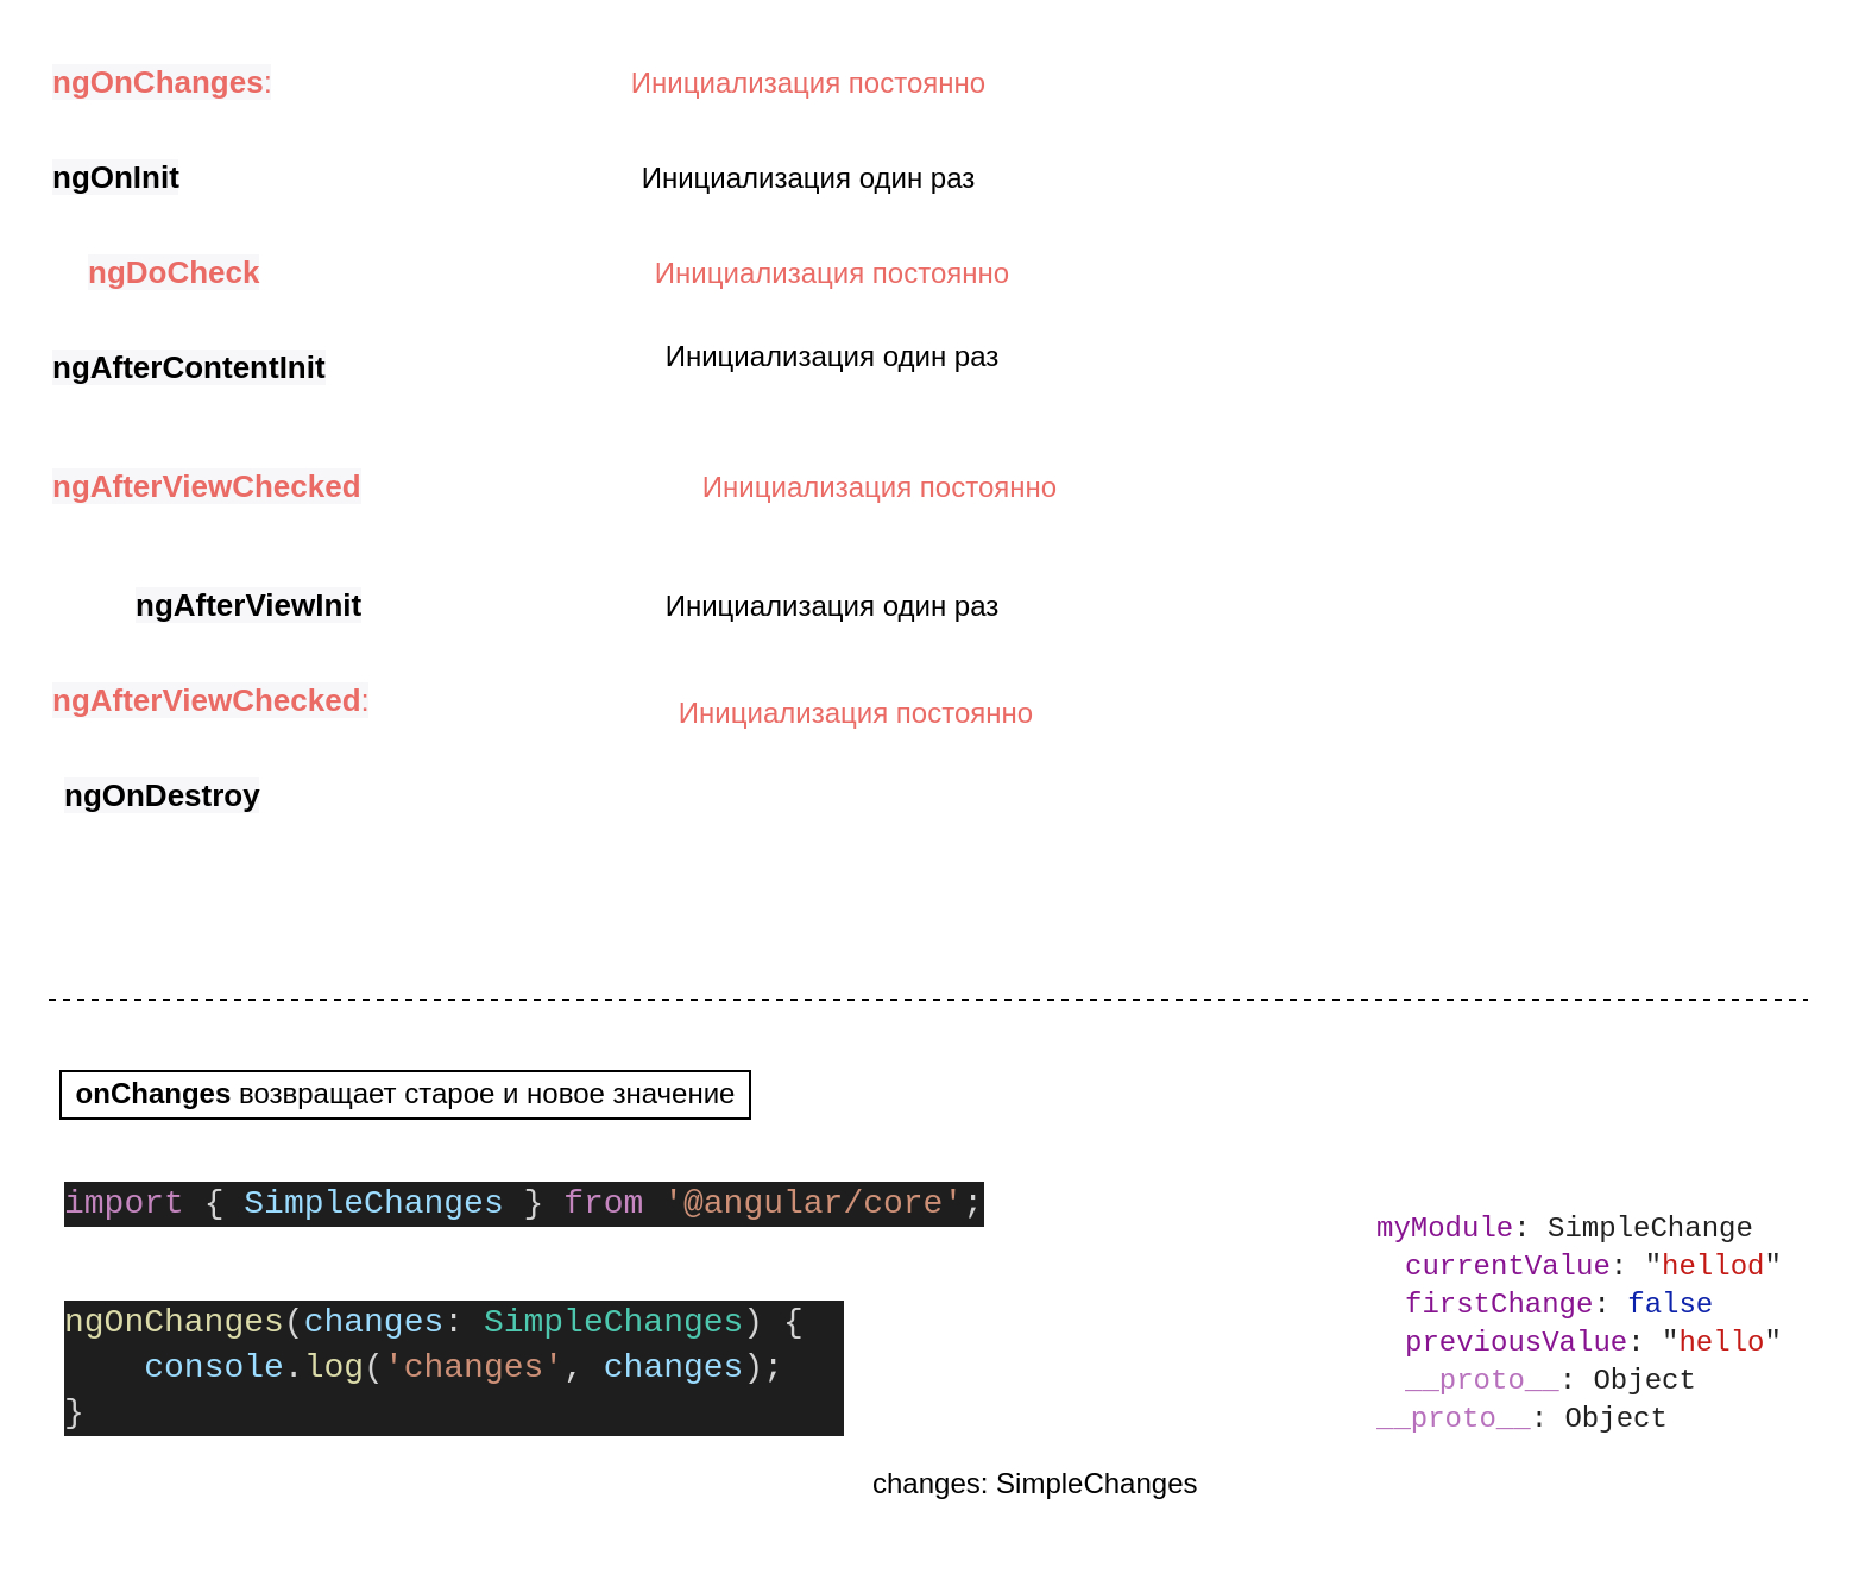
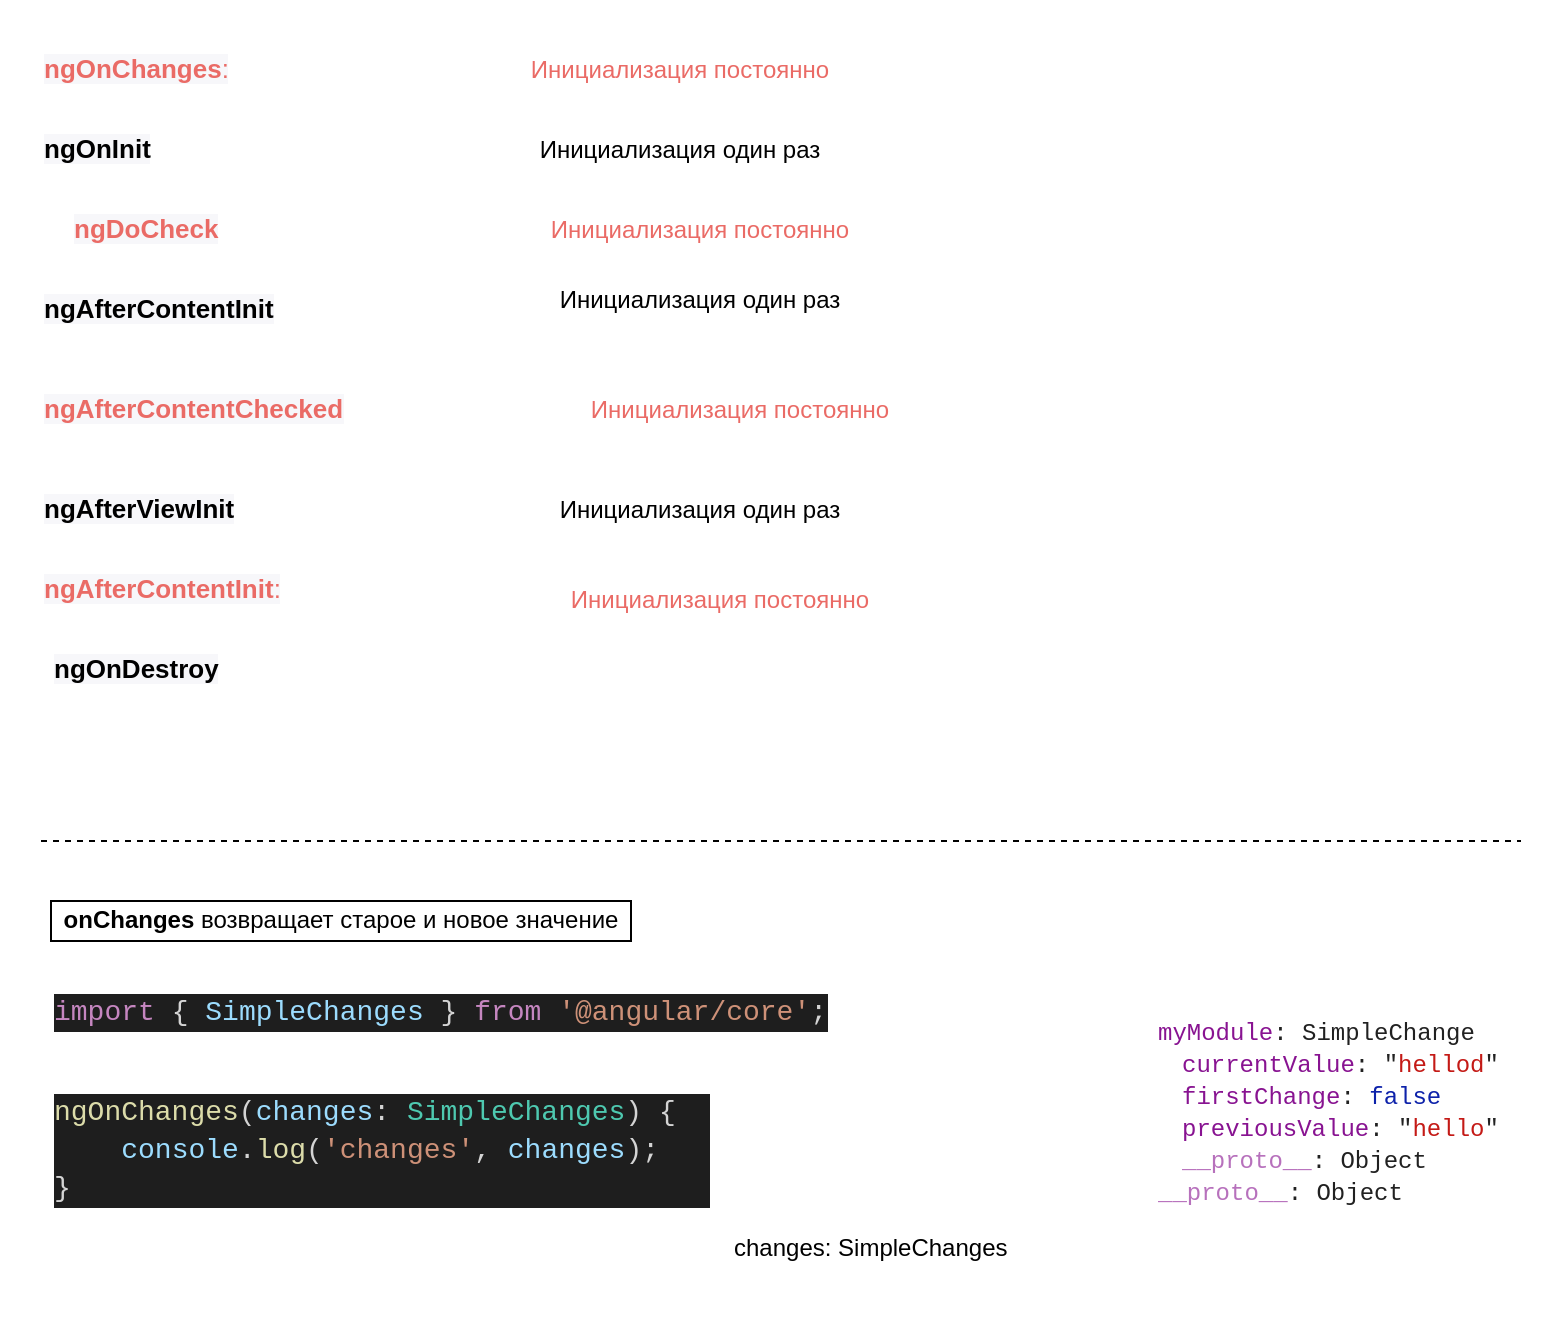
  <mxCell id="0" />
  <mxCell id="1" parent="0" />
  <mxCell id="2" value="&lt;font color=&quot;#ea6b66&quot;&gt;&lt;span class=&quot;b&quot; style=&quot;font-weight: bold ; font-family: &amp;#34;verdana&amp;#34; , &amp;#34;arial&amp;#34; , &amp;#34;helvetica&amp;#34; , sans-serif ; font-size: 13px ; font-style: normal ; letter-spacing: normal ; text-align: left ; text-indent: 0px ; text-transform: none ; word-spacing: 0px ; background-color: rgb(247 , 247 , 250)&quot;&gt;ngOnChanges&lt;/span&gt;&lt;span style=&quot;font-family: &amp;#34;verdana&amp;#34; , &amp;#34;arial&amp;#34; , &amp;#34;helvetica&amp;#34; , sans-serif ; font-size: 13px ; font-style: normal ; font-weight: 400 ; letter-spacing: normal ; text-align: left ; text-indent: 0px ; text-transform: none ; word-spacing: 0px ; background-color: rgb(247 , 247 , 250) ; display: inline ; float: none&quot;&gt;:&lt;/span&gt;&lt;/font&gt;" style="text;whiteSpace=wrap;html=1;" parent="1" vertex="1"><mxGeometry x="20" y="20" width="130" height="30" as="geometry" /></mxCell>
  <mxCell id="3" value="&lt;span style=&quot;color: rgb(0, 0, 0); font-family: verdana, arial, helvetica, sans-serif; font-size: 13px; font-style: normal; font-weight: 700; letter-spacing: normal; text-align: left; text-indent: 0px; text-transform: none; word-spacing: 0px; background-color: rgb(247, 247, 250); display: inline; float: none;&quot;&gt;ngOnInit&lt;/span&gt;" style="text;whiteSpace=wrap;html=1;" parent="1" vertex="1"><mxGeometry x="20" y="60" width="90" height="30" as="geometry" /></mxCell>
  <mxCell id="4" value="&lt;span style=&quot;font-family: &amp;#34;verdana&amp;#34; , &amp;#34;arial&amp;#34; , &amp;#34;helvetica&amp;#34; , sans-serif ; font-size: 13px ; font-style: normal ; font-weight: 700 ; letter-spacing: normal ; text-align: left ; text-indent: 0px ; text-transform: none ; word-spacing: 0px ; background-color: rgb(247 , 247 , 250) ; display: inline ; float: none&quot;&gt;&lt;font color=&quot;#ea6b66&quot;&gt;ngDoCheck&lt;/font&gt;&lt;/span&gt;" style="text;whiteSpace=wrap;html=1;" parent="1" vertex="1"><mxGeometry x="35" y="100" width="110" height="30" as="geometry" /></mxCell>
  <mxCell id="5" value="&lt;span style=&quot;color: rgb(0, 0, 0); font-family: verdana, arial, helvetica, sans-serif; font-size: 13px; font-style: normal; font-weight: 700; letter-spacing: normal; text-align: left; text-indent: 0px; text-transform: none; word-spacing: 0px; background-color: rgb(247, 247, 250); display: inline; float: none;&quot;&gt;ngAfterContentInit&lt;/span&gt;" style="text;whiteSpace=wrap;html=1;" parent="1" vertex="1"><mxGeometry x="20" y="140" width="160" height="30" as="geometry" /></mxCell>
- <mxCell id="6" value="&lt;span style=&quot;font-family: &amp;#34;verdana&amp;#34; , &amp;#34;arial&amp;#34; , &amp;#34;helvetica&amp;#34; , sans-serif ; font-size: 13px ; font-style: normal ; font-weight: 700 ; letter-spacing: normal ; text-align: left ; text-indent: 0px ; text-transform: none ; word-spacing: 0px ; background-color: rgb(247 , 247 , 250) ; display: inline ; float: none&quot;&gt;&lt;font color=&quot;#ea6b66&quot;&gt;ngAfterViewChecked&lt;/font&gt;&lt;/span&gt;" style="text;whiteSpace=wrap;html=1;" parent="1" vertex="1"><mxGeometry x="20" y="190" width="200" height="30" as="geometry" /></mxCell>
- <mxCell id="7" value="&lt;span style=&quot;color: rgb(0, 0, 0); font-family: verdana, arial, helvetica, sans-serif; font-size: 13px; font-style: normal; font-weight: 700; letter-spacing: normal; text-align: left; text-indent: 0px; text-transform: none; word-spacing: 0px; background-color: rgb(247, 247, 250); display: inline; float: none;&quot;&gt;ngAfterViewInit&lt;/span&gt;" style="text;whiteSpace=wrap;html=1;" parent="1" vertex="1"><mxGeometry x="55" y="240" width="140" height="30" as="geometry" /></mxCell>
- <mxCell id="8" value="&lt;font color=&quot;#ea6b66&quot;&gt;&lt;span class=&quot;b&quot; style=&quot;font-weight: bold ; font-family: &amp;#34;verdana&amp;#34; , &amp;#34;arial&amp;#34; , &amp;#34;helvetica&amp;#34; , sans-serif ; font-size: 13px ; font-style: normal ; letter-spacing: normal ; text-align: left ; text-indent: 0px ; text-transform: none ; word-spacing: 0px ; background-color: rgb(247 , 247 , 250)&quot;&gt;ngAfterViewChecked&lt;/span&gt;&lt;span style=&quot;font-family: &amp;#34;verdana&amp;#34; , &amp;#34;arial&amp;#34; , &amp;#34;helvetica&amp;#34; , sans-serif ; font-size: 13px ; font-style: normal ; font-weight: 400 ; letter-spacing: normal ; text-align: left ; text-indent: 0px ; text-transform: none ; word-spacing: 0px ; background-color: rgb(247 , 247 , 250) ; display: inline ; float: none&quot;&gt;:&lt;/span&gt;&lt;/font&gt;" style="text;whiteSpace=wrap;html=1;" parent="1" vertex="1"><mxGeometry x="20" y="280" width="180" height="30" as="geometry" /></mxCell>
+ <mxCell id="6" value="&lt;span style=&quot;font-family: &amp;#34;verdana&amp;#34; , &amp;#34;arial&amp;#34; , &amp;#34;helvetica&amp;#34; , sans-serif ; font-size: 13px ; font-style: normal ; font-weight: 700 ; letter-spacing: normal ; text-align: left ; text-indent: 0px ; text-transform: none ; word-spacing: 0px ; background-color: rgb(247 , 247 , 250) ; display: inline ; float: none&quot;&gt;&lt;font color=&quot;#ea6b66&quot;&gt;ngAfterContentChecked&lt;/font&gt;&lt;/span&gt;" style="text;whiteSpace=wrap;html=1;" parent="1" vertex="1"><mxGeometry x="20" y="190" width="200" height="30" as="geometry" /></mxCell>
+ <mxCell id="7" value="&lt;span style=&quot;color: rgb(0, 0, 0); font-family: verdana, arial, helvetica, sans-serif; font-size: 13px; font-style: normal; font-weight: 700; letter-spacing: normal; text-align: left; text-indent: 0px; text-transform: none; word-spacing: 0px; background-color: rgb(247, 247, 250); display: inline; float: none;&quot;&gt;ngAfterViewInit&lt;/span&gt;" style="text;whiteSpace=wrap;html=1;" parent="1" vertex="1"><mxGeometry x="20" y="240" width="140" height="30" as="geometry" /></mxCell>
+ <mxCell id="8" value="&lt;font color=&quot;#ea6b66&quot;&gt;&lt;span class=&quot;b&quot; style=&quot;font-weight: bold ; font-family: &amp;#34;verdana&amp;#34; , &amp;#34;arial&amp;#34; , &amp;#34;helvetica&amp;#34; , sans-serif ; font-size: 13px ; font-style: normal ; letter-spacing: normal ; text-align: left ; text-indent: 0px ; text-transform: none ; word-spacing: 0px ; background-color: rgb(247 , 247 , 250)&quot;&gt;ngAfterContentInit&lt;/span&gt;&lt;span style=&quot;font-family: &amp;#34;verdana&amp;#34; , &amp;#34;arial&amp;#34; , &amp;#34;helvetica&amp;#34; , sans-serif ; font-size: 13px ; font-style: normal ; font-weight: 400 ; letter-spacing: normal ; text-align: left ; text-indent: 0px ; text-transform: none ; word-spacing: 0px ; background-color: rgb(247 , 247 , 250) ; display: inline ; float: none&quot;&gt;:&lt;/span&gt;&lt;/font&gt;" style="text;whiteSpace=wrap;html=1;" parent="1" vertex="1"><mxGeometry x="20" y="280" width="180" height="30" as="geometry" /></mxCell>
  <mxCell id="9" value="&lt;span style=&quot;color: rgb(0, 0, 0); font-family: verdana, arial, helvetica, sans-serif; font-size: 13px; font-style: normal; font-weight: 700; letter-spacing: normal; text-align: left; text-indent: 0px; text-transform: none; word-spacing: 0px; background-color: rgb(247, 247, 250); display: inline; float: none;&quot;&gt;ngOnDestroy&lt;/span&gt;" style="text;whiteSpace=wrap;html=1;" parent="1" vertex="1"><mxGeometry x="25" y="320" width="120" height="30" as="geometry" /></mxCell>
  <mxCell id="10" value="Инициализация один раз" style="text;html=1;strokeColor=none;fillColor=none;align=center;verticalAlign=middle;whiteSpace=wrap;rounded=0;" parent="1" vertex="1"><mxGeometry x="230" y="65" width="220" height="20" as="geometry" /></mxCell>
  <mxCell id="11" value="Инициализация один раз" style="text;html=1;strokeColor=none;fillColor=none;align=center;verticalAlign=middle;whiteSpace=wrap;rounded=0;" parent="1" vertex="1"><mxGeometry x="240" y="140" width="220" height="20" as="geometry" /></mxCell>
  <mxCell id="12" value="Инициализация один раз" style="text;html=1;strokeColor=none;fillColor=none;align=center;verticalAlign=middle;whiteSpace=wrap;rounded=0;" parent="1" vertex="1"><mxGeometry x="240" y="245" width="220" height="20" as="geometry" /></mxCell>
  <mxCell id="13" value="&lt;font color=&quot;#ea6b66&quot;&gt;Инициализация постоянно&lt;/font&gt;" style="text;html=1;strokeColor=none;fillColor=none;align=center;verticalAlign=middle;whiteSpace=wrap;rounded=0;" parent="1" vertex="1"><mxGeometry x="230" y="25" width="220" height="20" as="geometry" /></mxCell>
  <mxCell id="14" value="&lt;font color=&quot;#ea6b66&quot;&gt;Инициализация постоянно&lt;/font&gt;" style="text;html=1;strokeColor=none;fillColor=none;align=center;verticalAlign=middle;whiteSpace=wrap;rounded=0;" parent="1" vertex="1"><mxGeometry x="240" y="105" width="220" height="20" as="geometry" /></mxCell>
  <mxCell id="15" value="&lt;font color=&quot;#ea6b66&quot;&gt;Инициализация постоянно&lt;/font&gt;" style="text;html=1;strokeColor=none;fillColor=none;align=center;verticalAlign=middle;whiteSpace=wrap;rounded=0;" parent="1" vertex="1"><mxGeometry x="260" y="195" width="220" height="20" as="geometry" /></mxCell>
  <mxCell id="16" value="&lt;font color=&quot;#ea6b66&quot;&gt;Инициализация постоянно&lt;/font&gt;" style="text;html=1;strokeColor=none;fillColor=none;align=center;verticalAlign=middle;whiteSpace=wrap;rounded=0;" parent="1" vertex="1"><mxGeometry x="250" y="290" width="220" height="20" as="geometry" /></mxCell>
  <mxCell id="17" value="changes: SimpleChanges" style="text;whiteSpace=wrap;html=1;" parent="1" vertex="1"><mxGeometry x="365" y="610" width="160" height="30" as="geometry" /></mxCell>
  <mxCell id="18" value="&lt;ol class=&quot;children expanded&quot; style=&quot;min-width: 0px; min-height: 0px; box-sizing: border-box; list-style-type: none; padding-left: 12px; display: block; color: rgb(33, 33, 33); font-family: consolas, &amp;quot;lucida console&amp;quot;, &amp;quot;courier new&amp;quot;, monospace; font-size: 12px; font-style: normal; font-weight: 400; letter-spacing: normal; text-indent: 0px; text-transform: none; word-spacing: 0px;&quot;&gt;&lt;li class=&quot;parent expanded&quot; style=&quot;min-width: 0px; min-height: 16px; box-sizing: border-box; text-overflow: ellipsis; position: relative; display: flex;&quot;&gt;&lt;span class=&quot;name-and-value&quot; style=&quot;min-width: 0px ; min-height: 0px ; box-sizing: border-box ; overflow: hidden ; text-overflow: ellipsis ; line-height: 16px&quot;&gt;&lt;span class=&quot;name&quot; style=&quot;min-width: 0px ; min-height: 0px ; box-sizing: border-box ; color: rgb(136 , 19 , 145)&quot;&gt;myModule&lt;/span&gt;:&lt;span&gt;&amp;nbsp;&lt;/span&gt;&lt;span class=&quot;value object-value-object&quot; style=&quot;min-width: 0px ; min-height: 0px ; box-sizing: border-box&quot;&gt;SimpleChange&lt;/span&gt;&lt;/span&gt;&lt;/li&gt;&lt;ol class=&quot;children expanded&quot; style=&quot;min-width: 0px ; min-height: 0px ; box-sizing: border-box ; list-style-type: none ; padding-left: 12px ; display: block&quot;&gt;&lt;li style=&quot;min-width: 0px; min-height: 16px; box-sizing: border-box; text-overflow: ellipsis; position: relative; display: flex;&quot;&gt;&lt;span class=&quot;name-and-value&quot; style=&quot;min-width: 0px ; min-height: 0px ; box-sizing: border-box ; overflow: hidden ; text-overflow: ellipsis ; line-height: 16px&quot;&gt;&lt;span class=&quot;name&quot; style=&quot;min-width: 0px ; min-height: 0px ; box-sizing: border-box ; color: rgb(136 , 19 , 145)&quot;&gt;currentValue&lt;/span&gt;:&lt;span&gt;&amp;nbsp;&lt;/span&gt;&lt;span class=&quot;object-value-string value&quot; style=&quot;min-width: 0px; min-height: 0px; box-sizing: border-box; color: rgb(196, 26, 22);&quot;&gt;&lt;span class=&quot;object-value-string-quote&quot; style=&quot;min-width: 0px ; min-height: 0px ; box-sizing: border-box ; color: rgb(34 , 34 , 34)&quot;&gt;&quot;&lt;/span&gt;hellod&lt;span class=&quot;object-value-string-quote&quot; style=&quot;min-width: 0px ; min-height: 0px ; box-sizing: border-box ; color: rgb(34 , 34 , 34)&quot;&gt;&quot;&lt;/span&gt;&lt;/span&gt;&lt;/span&gt;&lt;/li&gt;&lt;li style=&quot;min-width: 0px; min-height: 16px; box-sizing: border-box; text-overflow: ellipsis; position: relative; display: flex;&quot;&gt;&lt;span class=&quot;name-and-value&quot; style=&quot;min-width: 0px ; min-height: 0px ; box-sizing: border-box ; overflow: hidden ; text-overflow: ellipsis ; line-height: 16px&quot;&gt;&lt;span class=&quot;name&quot; style=&quot;min-width: 0px ; min-height: 0px ; box-sizing: border-box ; color: rgb(136 , 19 , 145)&quot;&gt;firstChange&lt;/span&gt;:&lt;span&gt;&amp;nbsp;&lt;/span&gt;&lt;span class=&quot;object-value-boolean value&quot; style=&quot;min-width: 0px ; min-height: 0px ; box-sizing: border-box ; color: rgb(13 , 34 , 170)&quot;&gt;false&lt;/span&gt;&lt;/span&gt;&lt;/li&gt;&lt;li style=&quot;min-width: 0px; min-height: 16px; box-sizing: border-box; text-overflow: ellipsis; position: relative; display: flex;&quot;&gt;&lt;span class=&quot;name-and-value&quot; style=&quot;min-width: 0px ; min-height: 0px ; box-sizing: border-box ; overflow: hidden ; text-overflow: ellipsis ; line-height: 16px&quot;&gt;&lt;span class=&quot;name&quot; style=&quot;min-width: 0px ; min-height: 0px ; box-sizing: border-box ; color: rgb(136 , 19 , 145)&quot;&gt;previousValue&lt;/span&gt;:&lt;span&gt;&amp;nbsp;&lt;/span&gt;&lt;span class=&quot;object-value-string value&quot; style=&quot;min-width: 0px; min-height: 0px; box-sizing: border-box; color: rgb(196, 26, 22);&quot;&gt;&lt;span class=&quot;object-value-string-quote&quot; style=&quot;min-width: 0px ; min-height: 0px ; box-sizing: border-box ; color: rgb(34 , 34 , 34)&quot;&gt;&quot;&lt;/span&gt;hello&lt;span class=&quot;object-value-string-quote&quot; style=&quot;min-width: 0px ; min-height: 0px ; box-sizing: border-box ; color: rgb(34 , 34 , 34)&quot;&gt;&quot;&lt;/span&gt;&lt;/span&gt;&lt;/span&gt;&lt;/li&gt;&lt;li class=&quot;parent&quot; style=&quot;min-width: 0px; min-height: 16px; box-sizing: border-box; text-overflow: ellipsis; position: relative; display: flex;&quot;&gt;&lt;span class=&quot;name-and-value&quot; style=&quot;min-width: 0px ; min-height: 0px ; box-sizing: border-box ; overflow: hidden ; text-overflow: ellipsis ; line-height: 16px&quot;&gt;&lt;span class=&quot;name object-properties-section-dimmed&quot; style=&quot;min-width: 0px ; min-height: 0px ; box-sizing: border-box ; color: rgb(136 , 19 , 145) ; opacity: 0.6&quot;&gt;__proto__&lt;/span&gt;:&lt;span&gt;&amp;nbsp;&lt;/span&gt;&lt;span class=&quot;object-value-object value&quot; style=&quot;min-width: 0px ; min-height: 0px ; box-sizing: border-box&quot;&gt;Object&lt;/span&gt;&lt;/span&gt;&lt;/li&gt;&lt;/ol&gt;&lt;li class=&quot;parent selected&quot; tabindex=&quot;-1&quot; style=&quot;min-width: 0px; min-height: 16px; box-sizing: border-box; outline-width: 0px; text-overflow: ellipsis; position: relative; display: flex;&quot;&gt;&lt;span class=&quot;name-and-value&quot; style=&quot;min-width: 0px ; min-height: 0px ; box-sizing: border-box ; overflow: hidden ; text-overflow: ellipsis ; line-height: 16px&quot;&gt;&lt;span class=&quot;name object-properties-section-dimmed&quot; style=&quot;min-width: 0px ; min-height: 0px ; box-sizing: border-box ; color: rgb(136 , 19 , 145) ; opacity: 0.6&quot;&gt;__proto__&lt;/span&gt;:&lt;span&gt;&amp;nbsp;&lt;/span&gt;&lt;span class=&quot;object-value-object value&quot; style=&quot;min-width: 0px ; min-height: 0px ; box-sizing: border-box&quot;&gt;Object&lt;/span&gt;&lt;/span&gt;&lt;/li&gt;&lt;/ol&gt;" style="text;whiteSpace=wrap;html=1;" parent="1" vertex="1"><mxGeometry x="565" y="490" width="190" height="140" as="geometry" /></mxCell>
  <mxCell id="19" value="" style="endArrow=none;dashed=1;html=1;" parent="1" edge="1"><mxGeometry width="50" height="50" relative="1" as="geometry"><mxPoint x="20" y="420" as="sourcePoint" /><mxPoint x="760" y="420" as="targetPoint" /></mxGeometry></mxCell>
  <mxCell id="20" value="&lt;div style=&quot;color: rgb(212 , 212 , 212) ; background-color: rgb(30 , 30 , 30) ; font-family: &amp;#34;consolas&amp;#34; , &amp;#34;courier new&amp;#34; , monospace ; font-weight: normal ; font-size: 14px ; line-height: 19px&quot;&gt;&lt;div&gt;&lt;span style=&quot;color: #dcdcaa&quot;&gt;ngOnChanges&lt;/span&gt;&lt;span style=&quot;color: #d4d4d4&quot;&gt;(&lt;/span&gt;&lt;span style=&quot;color: #9cdcfe&quot;&gt;changes&lt;/span&gt;&lt;span style=&quot;color: #d4d4d4&quot;&gt;:&amp;nbsp;&lt;/span&gt;&lt;span style=&quot;color: #4ec9b0&quot;&gt;SimpleChanges&lt;/span&gt;&lt;span style=&quot;color: #d4d4d4&quot;&gt;)&amp;nbsp;{&amp;nbsp;&amp;nbsp;&lt;/span&gt;&lt;/div&gt;&lt;div&gt;&lt;span style=&quot;color: #d4d4d4&quot;&gt;&amp;nbsp;&amp;nbsp;&amp;nbsp;&amp;nbsp;&lt;/span&gt;&lt;span style=&quot;color: #9cdcfe&quot;&gt;console&lt;/span&gt;&lt;span style=&quot;color: #d4d4d4&quot;&gt;.&lt;/span&gt;&lt;span style=&quot;color: #dcdcaa&quot;&gt;log&lt;/span&gt;&lt;span style=&quot;color: #d4d4d4&quot;&gt;(&lt;/span&gt;&lt;span style=&quot;color: #ce9178&quot;&gt;'changes'&lt;/span&gt;&lt;span style=&quot;color: #d4d4d4&quot;&gt;,&amp;nbsp;&lt;/span&gt;&lt;span style=&quot;color: #9cdcfe&quot;&gt;changes&lt;/span&gt;&lt;span style=&quot;color: #d4d4d4&quot;&gt;);&amp;nbsp;&lt;/span&gt;&lt;/div&gt;&lt;div&gt;&lt;span style=&quot;color: #d4d4d4&quot;&gt;}&lt;/span&gt;&lt;/div&gt;&lt;/div&gt;" style="text;whiteSpace=wrap;html=1;" parent="1" vertex="1"><mxGeometry x="25" y="540" width="330" height="70" as="geometry" /></mxCell>
  <mxCell id="21" value="&lt;div style=&quot;color: rgb(212, 212, 212); background-color: rgb(30, 30, 30); font-family: consolas, &amp;quot;courier new&amp;quot;, monospace; font-weight: normal; font-size: 14px; line-height: 19px;&quot;&gt;&lt;div&gt;&lt;span style=&quot;color: #c586c0&quot;&gt;import&lt;/span&gt;&lt;span style=&quot;color: #d4d4d4&quot;&gt;&amp;nbsp;{&amp;nbsp;&lt;/span&gt;&lt;span style=&quot;color: #9cdcfe&quot;&gt;SimpleChanges&lt;/span&gt;&lt;span style=&quot;color: #d4d4d4&quot;&gt;&amp;nbsp;}&amp;nbsp;&lt;/span&gt;&lt;span style=&quot;color: #c586c0&quot;&gt;from&lt;/span&gt;&lt;span style=&quot;color: #d4d4d4&quot;&gt;&amp;nbsp;&lt;/span&gt;&lt;span style=&quot;color: #ce9178&quot;&gt;'@angular/core'&lt;/span&gt;&lt;span style=&quot;color: #d4d4d4&quot;&gt;;&lt;/span&gt;&lt;/div&gt;&lt;/div&gt;" style="text;whiteSpace=wrap;html=1;" parent="1" vertex="1"><mxGeometry x="25" y="490" width="380" height="30" as="geometry" /></mxCell>
  <mxCell id="22" value="&lt;b&gt;onChanges&lt;/b&gt; возвращает старое и новое значение" style="text;html=1;align=center;verticalAlign=middle;resizable=0;points=[];autosize=1;strokeColor=#000000;" parent="1" vertex="1"><mxGeometry x="25" y="450" width="290" height="20" as="geometry" /></mxCell>
